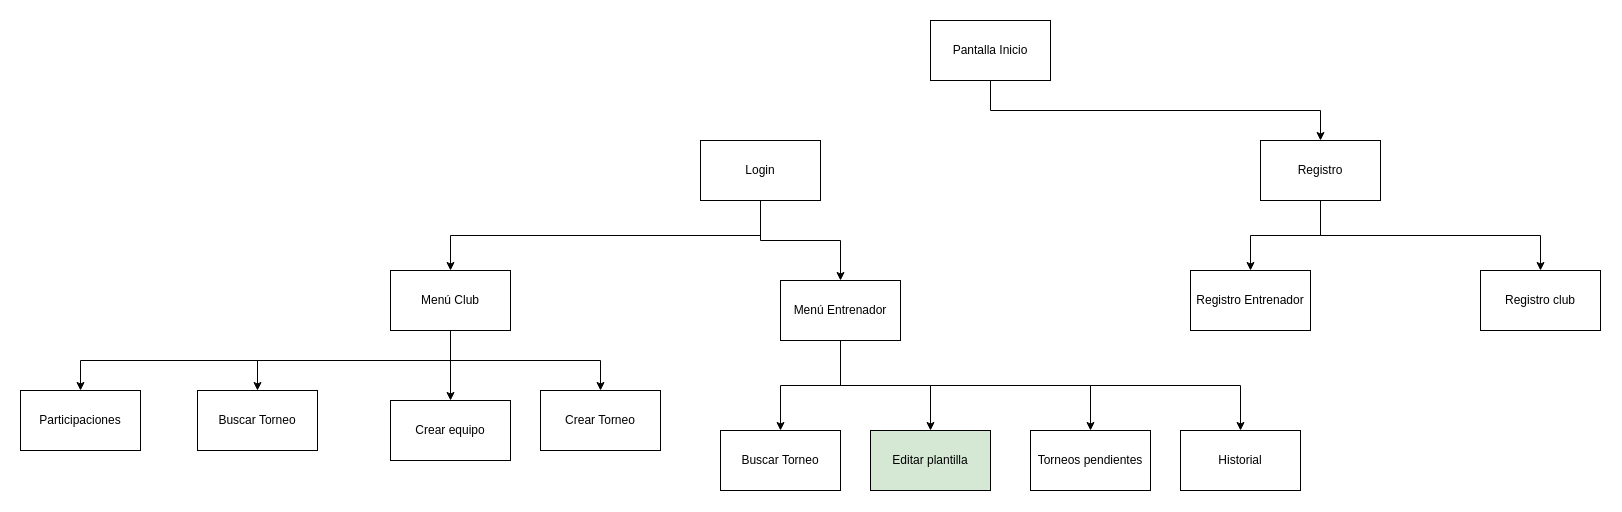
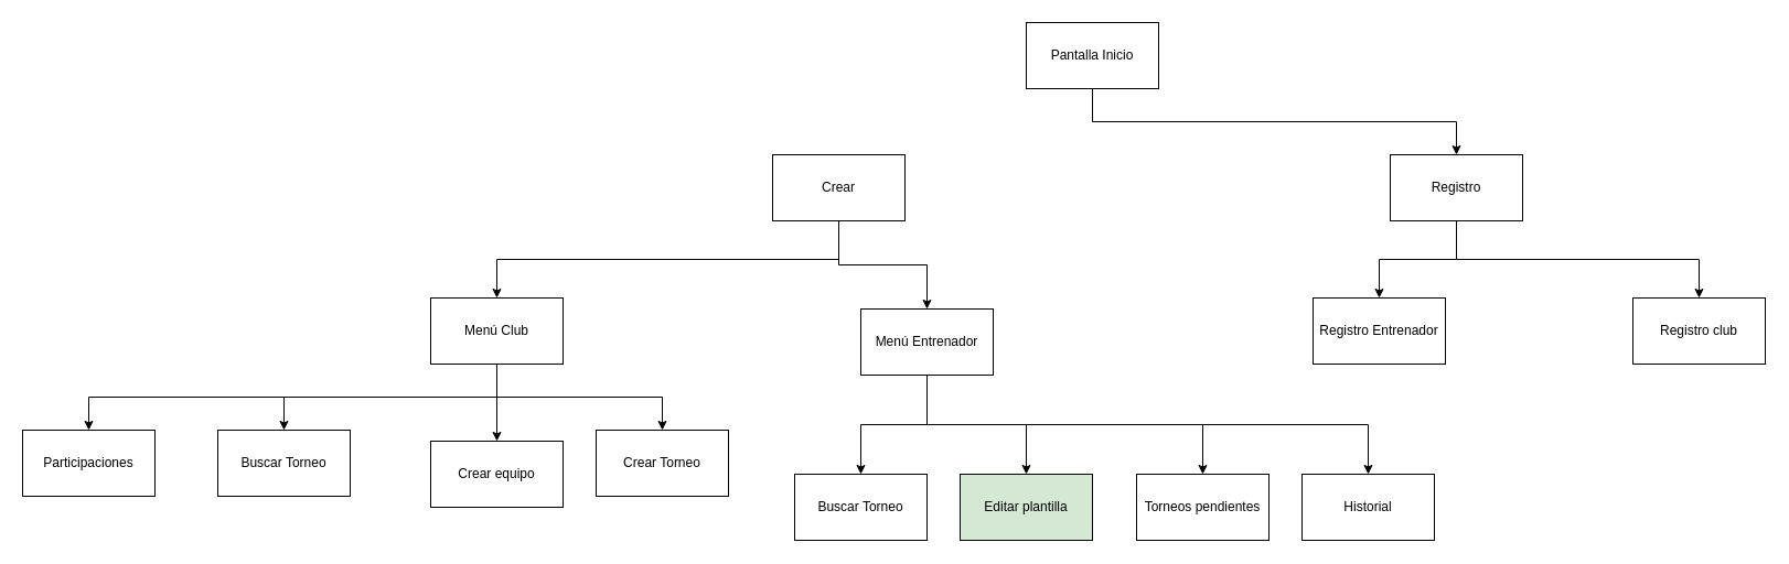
  <mxCell id="0" />
  <mxCell id="1" parent="0" />
  <mxCell id="2" style="edgeStyle=orthogonalEdgeStyle;rounded=0;orthogonalLoop=1;jettySize=auto;html=1;exitX=0.5;exitY=1;exitDx=0;exitDy=0;entryX=0.5;entryY=0;entryDx=0;entryDy=0;" edge="1" parent="1" source="3" target="9"><mxGeometry relative="1" as="geometry" /></mxCell>
  <mxCell id="3" value="Pantalla Inicio" style="rounded=0;whiteSpace=wrap;html=1;" vertex="1" parent="1"><mxGeometry x="930" y="20" width="120" height="60" as="geometry" /></mxCell>
  <mxCell id="4" style="edgeStyle=orthogonalEdgeStyle;rounded=0;orthogonalLoop=1;jettySize=auto;html=1;exitX=0.5;exitY=1;exitDx=0;exitDy=0;entryX=0.5;entryY=0;entryDx=0;entryDy=0;" edge="1" parent="1" source="6" target="16"><mxGeometry relative="1" as="geometry" /></mxCell>
  <mxCell id="5" style="edgeStyle=orthogonalEdgeStyle;rounded=0;orthogonalLoop=1;jettySize=auto;html=1;exitX=0.5;exitY=1;exitDx=0;exitDy=0;" edge="1" parent="1" source="6" target="21"><mxGeometry relative="1" as="geometry" /></mxCell>
- <mxCell id="6" value="Login" style="rounded=0;whiteSpace=wrap;html=1;" vertex="1" parent="1"><mxGeometry x="700" y="140" width="120" height="60" as="geometry" /></mxCell>
+ <mxCell id="6" value="Crear" style="rounded=0;whiteSpace=wrap;html=1;" vertex="1" parent="1"><mxGeometry x="700" y="140" width="120" height="60" as="geometry" /></mxCell>
  <mxCell id="7" style="edgeStyle=orthogonalEdgeStyle;rounded=0;orthogonalLoop=1;jettySize=auto;html=1;exitX=0.5;exitY=1;exitDx=0;exitDy=0;entryX=0.5;entryY=0;entryDx=0;entryDy=0;" edge="1" parent="1" source="9" target="11"><mxGeometry relative="1" as="geometry" /></mxCell>
  <mxCell id="8" style="edgeStyle=orthogonalEdgeStyle;rounded=0;orthogonalLoop=1;jettySize=auto;html=1;exitX=0.5;exitY=1;exitDx=0;exitDy=0;entryX=0.5;entryY=0;entryDx=0;entryDy=0;" edge="1" parent="1" source="9" target="10"><mxGeometry relative="1" as="geometry" /></mxCell>
  <mxCell id="9" value="Registro" style="rounded=0;whiteSpace=wrap;html=1;" vertex="1" parent="1"><mxGeometry x="1260" y="140" width="120" height="60" as="geometry" /></mxCell>
  <mxCell id="10" value="Registro club" style="rounded=0;whiteSpace=wrap;html=1;" vertex="1" parent="1"><mxGeometry x="1480" y="270" width="120" height="60" as="geometry" /></mxCell>
  <mxCell id="11" value="Registro Entrenador" style="rounded=0;whiteSpace=wrap;html=1;" vertex="1" parent="1"><mxGeometry x="1190" y="270" width="120" height="60" as="geometry" /></mxCell>
  <mxCell id="12" style="edgeStyle=orthogonalEdgeStyle;rounded=0;orthogonalLoop=1;jettySize=auto;html=1;exitX=0.5;exitY=1;exitDx=0;exitDy=0;entryX=0.5;entryY=0;entryDx=0;entryDy=0;" edge="1" parent="1" source="16" target="22"><mxGeometry relative="1" as="geometry" /></mxCell>
  <mxCell id="13" style="edgeStyle=orthogonalEdgeStyle;rounded=0;orthogonalLoop=1;jettySize=auto;html=1;exitX=0.5;exitY=1;exitDx=0;exitDy=0;" edge="1" parent="1" source="16" target="24"><mxGeometry relative="1" as="geometry" /></mxCell>
  <mxCell id="14" style="edgeStyle=orthogonalEdgeStyle;rounded=0;orthogonalLoop=1;jettySize=auto;html=1;exitX=0.5;exitY=1;exitDx=0;exitDy=0;entryX=0.5;entryY=0;entryDx=0;entryDy=0;" edge="1" parent="1" source="16" target="23"><mxGeometry relative="1" as="geometry" /></mxCell>
  <mxCell id="15" style="edgeStyle=orthogonalEdgeStyle;rounded=0;orthogonalLoop=1;jettySize=auto;html=1;exitX=0.5;exitY=1;exitDx=0;exitDy=0;" edge="1" parent="1" source="16" target="29"><mxGeometry relative="1" as="geometry" /></mxCell>
  <mxCell id="16" value="Menú Club" style="rounded=0;whiteSpace=wrap;html=1;" vertex="1" parent="1"><mxGeometry x="390" y="270" width="120" height="60" as="geometry" /></mxCell>
  <mxCell id="17" style="edgeStyle=orthogonalEdgeStyle;rounded=0;orthogonalLoop=1;jettySize=auto;html=1;exitX=0.5;exitY=1;exitDx=0;exitDy=0;entryX=0.5;entryY=0;entryDx=0;entryDy=0;" edge="1" parent="1" source="21" target="25"><mxGeometry relative="1" as="geometry" /></mxCell>
  <mxCell id="18" style="edgeStyle=orthogonalEdgeStyle;rounded=0;orthogonalLoop=1;jettySize=auto;html=1;exitX=0.5;exitY=1;exitDx=0;exitDy=0;" edge="1" parent="1" source="21" target="26"><mxGeometry relative="1" as="geometry" /></mxCell>
  <mxCell id="19" style="edgeStyle=orthogonalEdgeStyle;rounded=0;orthogonalLoop=1;jettySize=auto;html=1;exitX=0.5;exitY=1;exitDx=0;exitDy=0;" edge="1" parent="1" source="21" target="27"><mxGeometry relative="1" as="geometry" /></mxCell>
  <mxCell id="20" style="edgeStyle=orthogonalEdgeStyle;rounded=0;orthogonalLoop=1;jettySize=auto;html=1;exitX=0.5;exitY=1;exitDx=0;exitDy=0;entryX=0.5;entryY=0;entryDx=0;entryDy=0;" edge="1" parent="1" source="21" target="28"><mxGeometry relative="1" as="geometry" /></mxCell>
  <mxCell id="21" value="Menú Entrenador" style="rounded=0;whiteSpace=wrap;html=1;" vertex="1" parent="1"><mxGeometry x="780" y="280" width="120" height="60" as="geometry" /></mxCell>
  <mxCell id="22" value="Buscar Torneo" style="rounded=0;whiteSpace=wrap;html=1;" vertex="1" parent="1"><mxGeometry x="197" y="390" width="120" height="60" as="geometry" /></mxCell>
  <mxCell id="23" value="Crear Torneo" style="rounded=0;whiteSpace=wrap;html=1;" vertex="1" parent="1"><mxGeometry x="540" y="390" width="120" height="60" as="geometry" /></mxCell>
  <mxCell id="24" value="Crear equipo" style="rounded=0;whiteSpace=wrap;html=1;" vertex="1" parent="1"><mxGeometry x="390" y="400" width="120" height="60" as="geometry" /></mxCell>
  <mxCell id="25" value="Buscar Torneo" style="rounded=0;whiteSpace=wrap;html=1;" vertex="1" parent="1"><mxGeometry x="720" y="430" width="120" height="60" as="geometry" /></mxCell>
  <mxCell id="26" value="Editar plantilla" style="rounded=0;whiteSpace=wrap;html=1;fillColor=#d5e8d4;" vertex="1" parent="1"><mxGeometry x="870" y="430" width="120" height="60" as="geometry" /></mxCell>
  <mxCell id="27" value="Torneos pendientes" style="rounded=0;whiteSpace=wrap;html=1;" vertex="1" parent="1"><mxGeometry x="1030" y="430" width="120" height="60" as="geometry" /></mxCell>
  <mxCell id="28" value="Historial" style="rounded=0;whiteSpace=wrap;html=1;" vertex="1" parent="1"><mxGeometry x="1180" y="430" width="120" height="60" as="geometry" /></mxCell>
  <mxCell id="29" value="Participaciones" style="rounded=0;whiteSpace=wrap;html=1;" vertex="1" parent="1"><mxGeometry x="20" y="390" width="120" height="60" as="geometry" /></mxCell>
